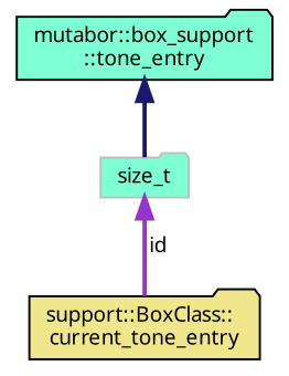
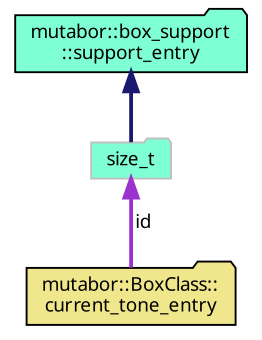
  digraph {
    node [color=black fillcolor=aquamarine fontname=Sans fontsize=10 shape=folder style=filled]
    edge [dir=back fontname=Sans fontsize=10 labelfontname=Sans labelfontsize=10 style=bold]
-   n1 [fillcolor=khaki fontcolor=black height=0.2 label="support::BoxClass::\lcurrent_tone_entry" width=0.4]
-   n2 [height=0.2 label="mutabor::box_support\l::tone_entry" width=0.4]
+   n1 [fillcolor=khaki fontcolor=black height=0.2 label="mutabor::BoxClass::\lcurrent_tone_entry" width=0.4]
+   n2 [height=0.2 label="mutabor::box_support\l::support_entry" width=0.4]
    n3 [color=grey75 height=0.2 label=size_t width=0.4]
    n2 -> n3 [color=midnightblue]
    n3 -> n1 [color=darkorchid3 label=" id"]
  }
